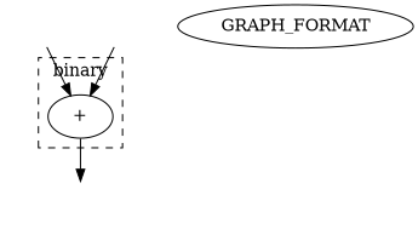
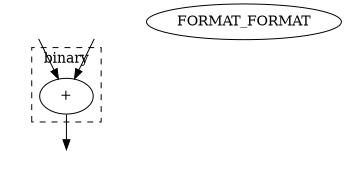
  digraph {
    node [style=invisible]
    n1 [label="+" style=""]
-   GRAPH_FORMAT [style=""]
+   GRAPH_FORMAT [label=FORMAT_FORMAT style=""]
    In1
    In2
    Out1
    subgraph cluster_1 {
      label=binary
      style=dashed
      n1
    }
    n1 -> Out1
    In1 -> n1
    In2 -> n1
  }
